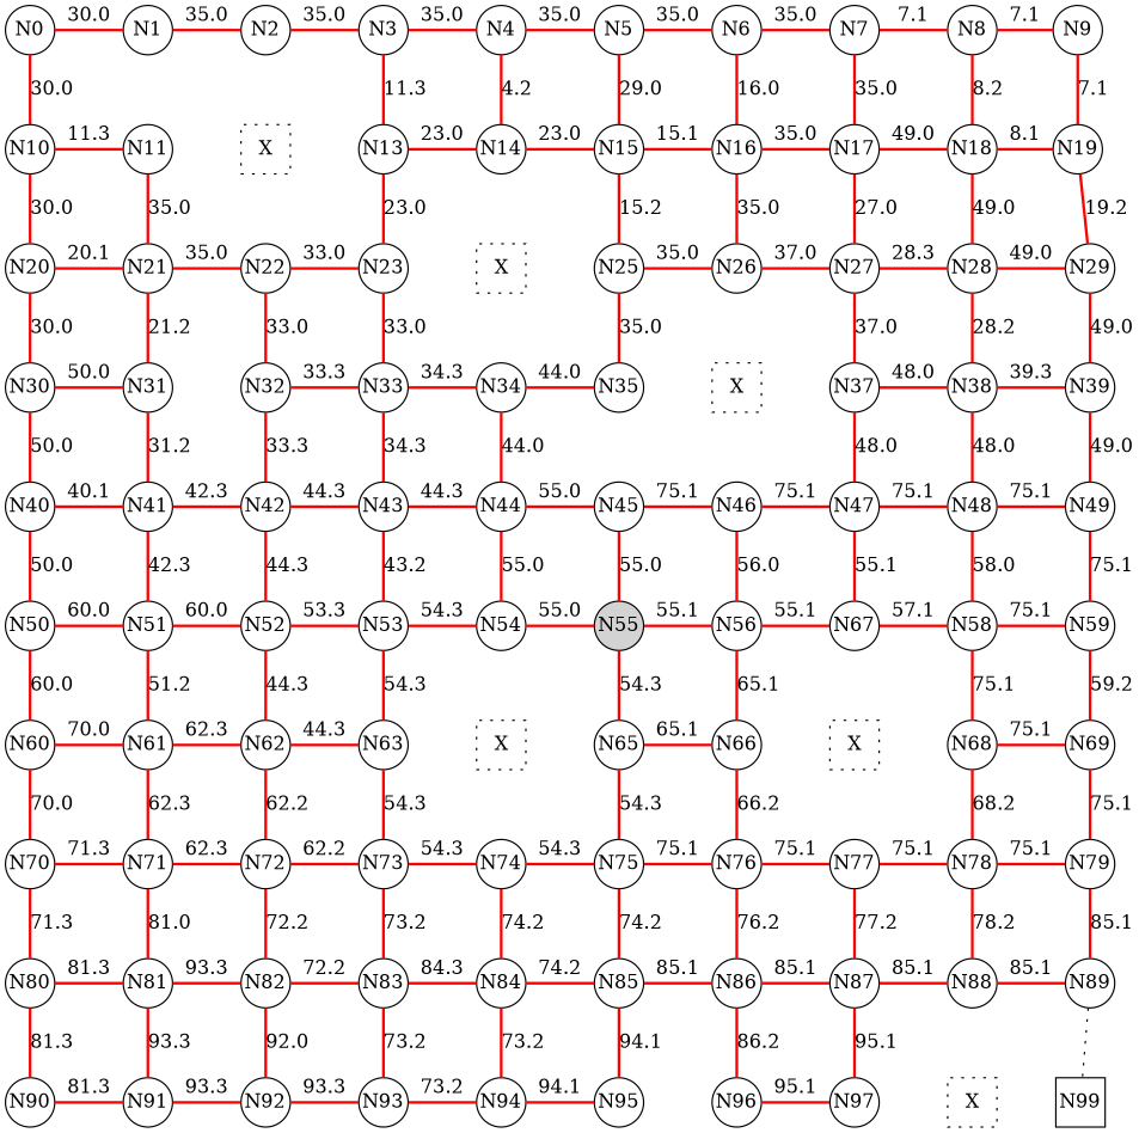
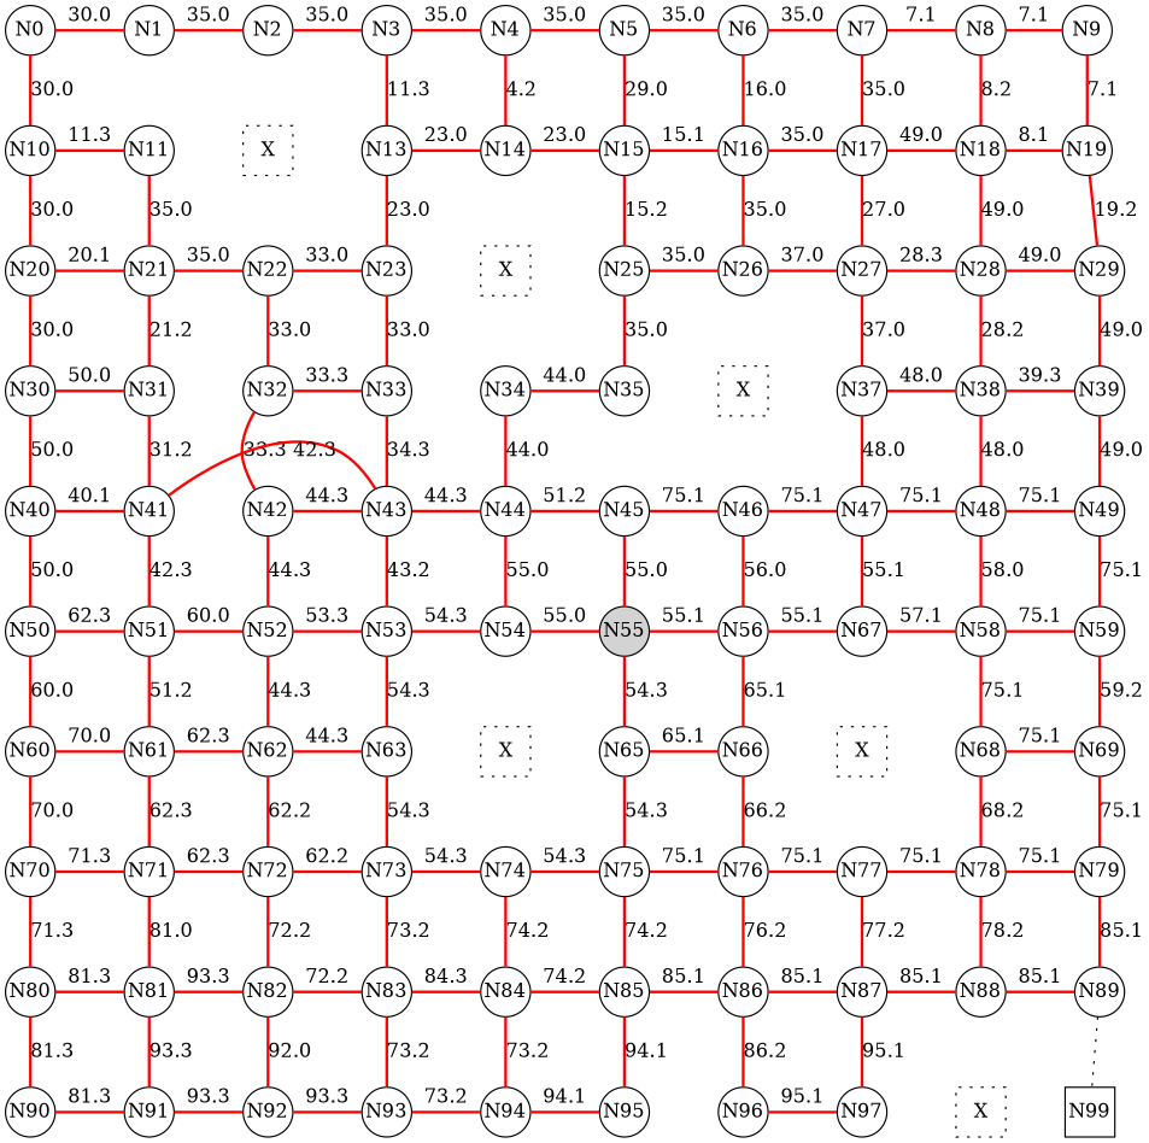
  digraph {
    node [fixedsize=true shape=circle]
    edge [color=red dir=none style=bold]
    N0
    N1
    N2
    N3
    N4
    N5
    N6
    N7
    N8
    N9
    N10
    N11
    n13 [label=X shape=square style=dotted]
    N13
    N14
    N15
    N16
    N17
    N18
    N19
    N20
    N21
    N22
    N23
    n25 [label=X shape=square style=dotted]
    N25
    N26
    N27
    N28
    N29
    N30
    N31
    N32
    N33
    N34
    N35
    n37 [label=X shape=square style=dotted]
    N37
    N38
    N39
    N40
    N41
    N42
    N43
    N44
    N45
    N46
    N47
    N48
    N49
    N50
    N51
    N52
    N53
    N54
    N55 [style=filled]
    N56
    n58 [label=N67]
    N58
    N59
    N60
    N61
    N62
    N63
    n65 [label=X shape=square style=dotted]
    N65
    N66
    n68 [label=X shape=square style=dotted]
    N68
    N69
    N70
    N71
    N72
    N73
    N74
    N75
    N76
    N77
    N78
    N79
    N80
    N81
    N82
    N83
    N84
    N85
    N86
    N87
    N88
    N89
    N90
    N91
    N92
    N93
    N94
    N95
    N96
    N97
    n99 [label=X shape=square style=dotted]
    N99 [shape=square]
    subgraph sub_1 {
      rank=same
      N0
      N1
      N2
      N3
      N4
      N5
      N6
      N7
      N8
      N9
    }
    subgraph sub_2 {
      rank=same
      N10
      N11
      n13
      N13
      N14
      N15
      N16
      N17
      N18
      N19
    }
    subgraph sub_3 {
      rank=same
      N20
      N21
      N22
      N23
      n25
      N25
      N26
      N27
      N28
      N29
    }
    subgraph sub_4 {
      rank=same
      N30
      N31
      N32
      N33
      N34
      N35
      n37
      N37
      N38
      N39
    }
    subgraph sub_5 {
      rank=same
      N40
      N41
      N42
      N43
      N44
      N45
      N46
      N47
      N48
      N49
    }
    subgraph sub_6 {
      rank=same
      N50
      N51
      N52
      N53
      N54
      N55
      N56
      n58
      N58
      N59
    }
    subgraph sub_7 {
      rank=same
      N60
      N61
      N62
      N63
      n65
      N65
      N66
      n68
      N68
      N69
    }
    subgraph sub_8 {
      rank=same
      N70
      N71
      N72
      N73
      N74
      N75
      N76
      N77
      N78
      N79
    }
    subgraph sub_9 {
      rank=same
      N80
      N81
      N82
      N83
      N84
      N85
      N86
      N87
      N88
      N89
    }
    subgraph sub_10 {
      rank=same
      N90
      N91
      N92
      N93
      N94
      N95
      N96
      N97
      n99
      N99
    }
    N0 -> N1 [label=30.0]
    N0 -> N10 [label=30.0]
    N1 -> N2 [label=35.0]
    N2 -> N3 [label=35.0]
    N2 -> n13 [label=" " style=invis color=""]
    N3 -> N4 [label=35.0]
    N3 -> N13 [label=11.3]
    N4 -> N5 [label=35.0]
    N4 -> N14 [label=4.2]
    N5 -> N6 [label=35.0]
    N5 -> N15 [label=29.0]
    N6 -> N7 [label=35.0]
    N6 -> N16 [label=16.0]
    N7 -> N8 [label=7.1]
    N7 -> N17 [label=35.0]
    N8 -> N9 [label=7.1]
    N8 -> N18 [label=8.2]
    N9 -> N19 [label=7.1]
    N10 -> N11 [label=11.3]
    N10 -> N20 [label=30.0]
    N11 -> n13 [label=" " style=invis color=""]
    N11 -> N21 [label=35.0]
    n13 -> N13 [label=" " style=invis color=""]
    n13 -> N22 [label=" " style=invis color=""]
    N13 -> N14 [label=23.0]
    N13 -> N23 [label=23.0]
    N14 -> N15 [label=23.0]
    N14 -> n25 [label=" " style=invis color=""]
    N15 -> N16 [label=15.1]
    N15 -> N25 [label=15.2]
    N16 -> N17 [label=35.0]
    N16 -> N26 [label=35.0]
    N17 -> N18 [label=49.0]
    N17 -> N27 [label=27.0]
    N18 -> N19 [label=8.1]
    N18 -> N28 [label=49.0]
    N19 -> N29 [label=19.2]
    N20 -> N21 [label=20.1]
    N20 -> N30 [label=30.0]
    N21 -> N22 [label=35.0]
    N21 -> N31 [label=21.2]
    N22 -> N23 [label=33.0]
    N22 -> N32 [label=33.0]
    N23 -> n25 [label=" " style=invis color=""]
    N23 -> N33 [label=33.0]
    n25 -> N25 [label=" " style=invis color=""]
    n25 -> N34 [label=" " style=invis color=""]
    N25 -> N26 [label=35.0]
    N25 -> N35 [label=35.0]
    N26 -> N27 [label=37.0]
    N26 -> n37 [label=" " style=invis color=""]
    N27 -> N28 [label=28.3]
    N27 -> N37 [label=37.0]
    N28 -> N29 [label=49.0]
    N28 -> N38 [label=28.2]
    N29 -> N39 [label=49.0]
    N30 -> N31 [label=50.0]
    N30 -> N40 [label=50.0]
    N31 -> N41 [label=31.2]
    N32 -> N33 [label=33.3]
    N32 -> N42 [label=33.3]
-   N33 -> N34 [label=34.3]
    N33 -> N43 [label=34.3]
    N34 -> N35 [label=44.0]
    N34 -> N44 [label=44.0]
    N35 -> n37 [label=" " style=invis color=""]
    n37 -> N37 [label=" " style=invis color=""]
    n37 -> N46 [label=" " style=invis color=""]
    N37 -> N38 [label=48.0]
    N37 -> N47 [label=48.0]
    N38 -> N39 [label=39.3]
    N38 -> N48 [label=48.0]
    N39 -> N49 [label=49.0]
    N40 -> N41 [label=40.1]
    N40 -> N50 [label=50.0]
-   N41 -> N42 [label=42.3]
+   N41 -> N43 [label=42.3]
    N41 -> N51 [label=42.3]
    N42 -> N43 [label=44.3]
    N42 -> N52 [label=44.3]
    N43 -> N44 [label=44.3]
    N43 -> N53 [label=43.2]
-   N44 -> N45 [label=55.0]
+   N44 -> N45 [label=51.2]
    N44 -> N54 [label=55.0]
    N45 -> N46 [label=75.1]
    N45 -> N55 [label=55.0]
    N46 -> N47 [label=75.1]
    N46 -> N56 [label=56.0]
    N47 -> N48 [label=75.1]
    N47 -> n58 [label=55.1]
    N48 -> N49 [label=75.1]
    N48 -> N58 [label=58.0]
    N49 -> N59 [label=75.1]
-   N50 -> N51 [label=60.0]
+   N50 -> N51 [label=62.3]
    N50 -> N60 [label=60.0]
    N51 -> N52 [label=60.0]
    N51 -> N61 [label=51.2]
    N52 -> N53 [label=53.3]
    N52 -> N62 [label=44.3]
    N53 -> N54 [label=54.3]
    N53 -> N63 [label=54.3]
    N54 -> N55 [label=55.0]
    N54 -> n65 [label=" " style=invis color=""]
    N55 -> N56 [label=55.1]
    N55 -> N65 [label=54.3]
    N56 -> n58 [label=55.1]
    N56 -> N66 [label=65.1]
    n58 -> N58 [label=57.1]
    n58 -> n68 [label=" " style=invis color=""]
    N58 -> N59 [label=75.1]
    N58 -> N68 [label=75.1]
    N59 -> N69 [label=59.2]
    N60 -> N61 [label=70.0]
    N60 -> N70 [label=70.0]
    N61 -> N62 [label=62.3]
    N61 -> N71 [label=62.3]
    N62 -> N63 [label=44.3]
    N62 -> N72 [label=62.2]
    N63 -> n65 [label=" " style=invis color=""]
    N63 -> N73 [label=54.3]
    n65 -> N65 [label=" " style=invis color=""]
    n65 -> N74 [label=" " style=invis color=""]
    N65 -> N66 [label=65.1]
    N65 -> N75 [label=54.3]
    N66 -> n68 [label=" " style=invis color=""]
    N66 -> N76 [label=66.2]
    n68 -> N68 [label=" " style=invis color=""]
    n68 -> N77 [label=" " style=invis color=""]
    N68 -> N69 [label=75.1]
    N68 -> N78 [label=68.2]
    N69 -> N79 [label=75.1]
    N70 -> N71 [label=71.3]
    N70 -> N80 [label=71.3]
    N71 -> N72 [label=62.3]
    N71 -> N81 [label=81.0]
    N72 -> N73 [label=62.2]
    N72 -> N82 [label=72.2]
    N73 -> N74 [label=54.3]
    N73 -> N83 [label=73.2]
    N74 -> N75 [label=54.3]
    N74 -> N84 [label=74.2]
    N75 -> N76 [label=75.1]
    N75 -> N85 [label=74.2]
    N76 -> N77 [label=75.1]
    N76 -> N86 [label=76.2]
    N77 -> N78 [label=75.1]
    N77 -> N87 [label=77.2]
    N78 -> N79 [label=75.1]
    N78 -> N88 [label=78.2]
    N79 -> N89 [label=85.1]
    N80 -> N81 [label=81.3]
    N80 -> N90 [label=81.3]
    N81 -> N82 [label=93.3]
    N81 -> N91 [label=93.3]
    N82 -> N83 [label=72.2]
    N82 -> N92 [label=92.0]
    N83 -> N84 [label=84.3]
    N83 -> N93 [label=73.2]
    N84 -> N85 [label=74.2]
    N84 -> N94 [label=73.2]
    N85 -> N86 [label=85.1]
    N85 -> N95 [label=94.1]
    N86 -> N87 [label=85.1]
    N86 -> N96 [label=86.2]
    N87 -> N88 [label=85.1]
    N87 -> N97 [label=95.1]
    N88 -> N89 [label=85.1]
    N88 -> n99 [label=" " style=invis color=""]
    N89 -> N99 [style=dotted color=""]
    N90 -> N91 [label=81.3]
    N91 -> N92 [label=93.3]
    N92 -> N93 [label=93.3]
    N93 -> N94 [label=73.2]
    N94 -> N95 [label=94.1]
    N96 -> N97 [label=95.1]
    N97 -> n99 [label=" " style=invis color=""]
    n99 -> N99 [label=" " style=invis color=""]
  }
